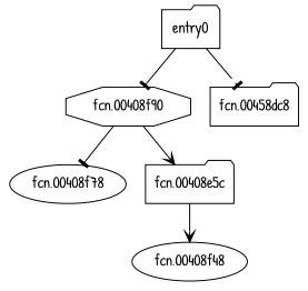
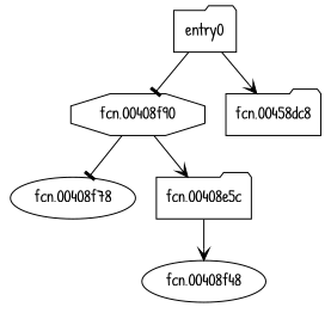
  digraph {
    fontname="Patrick Hand"
    node [fontname="Patrick Hand" shape=folder]
    edge [arrowhead=vee fontname="Patrick Hand"]
    n1 [label=entry0]
    n2 [label="fcn.00408f90" shape=octagon]
    n3 [label="fcn.00458dc8"]
    n4 [label="fcn.00408f78" shape=ellipse]
    n5 [label="fcn.00408e5c"]
    n6 [label="fcn.00408f48" shape=ellipse]
    n1 -> n2 [arrowhead=tee]
-   n1 -> n3 [arrowhead=tee]
+   n1 -> n3
    n2 -> n4 [arrowhead=tee]
    n2 -> n5
    n5 -> n6
  }
